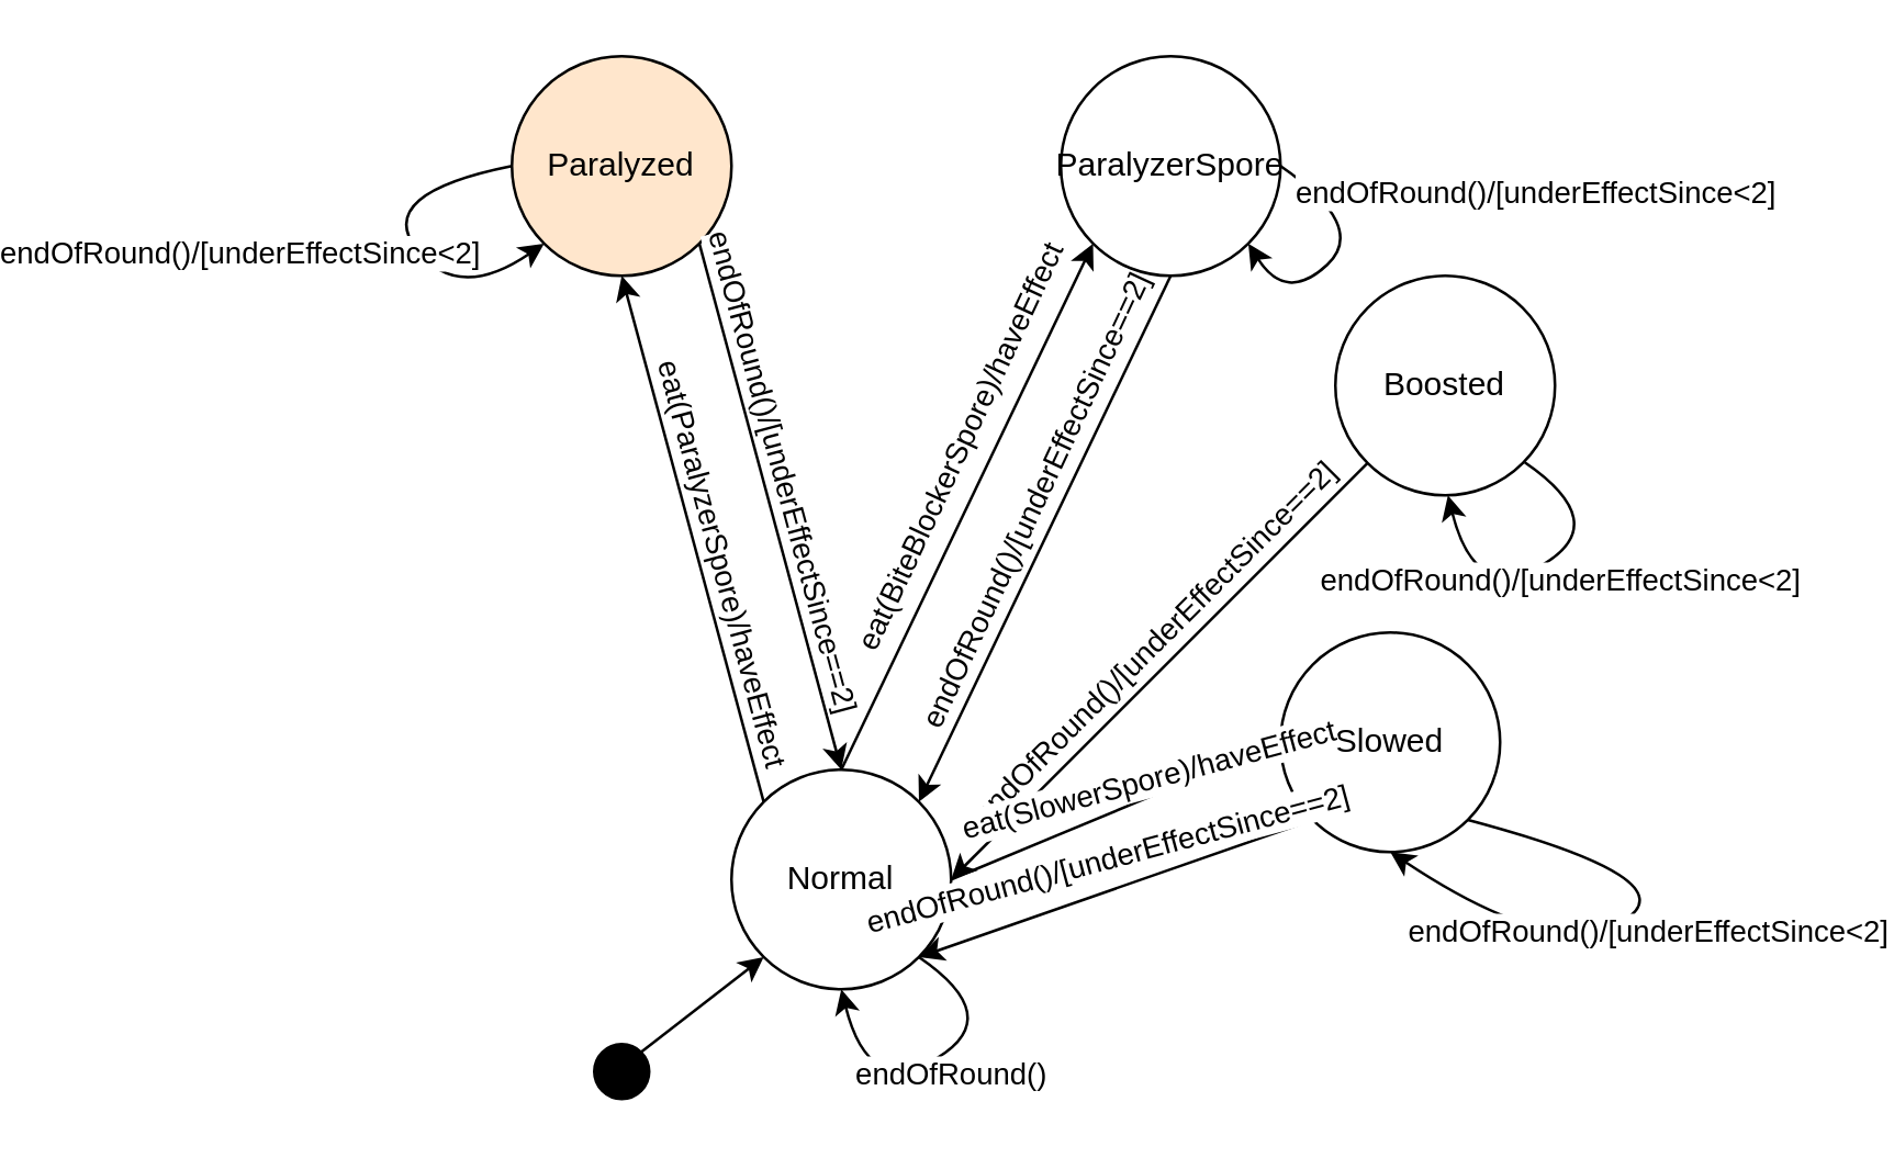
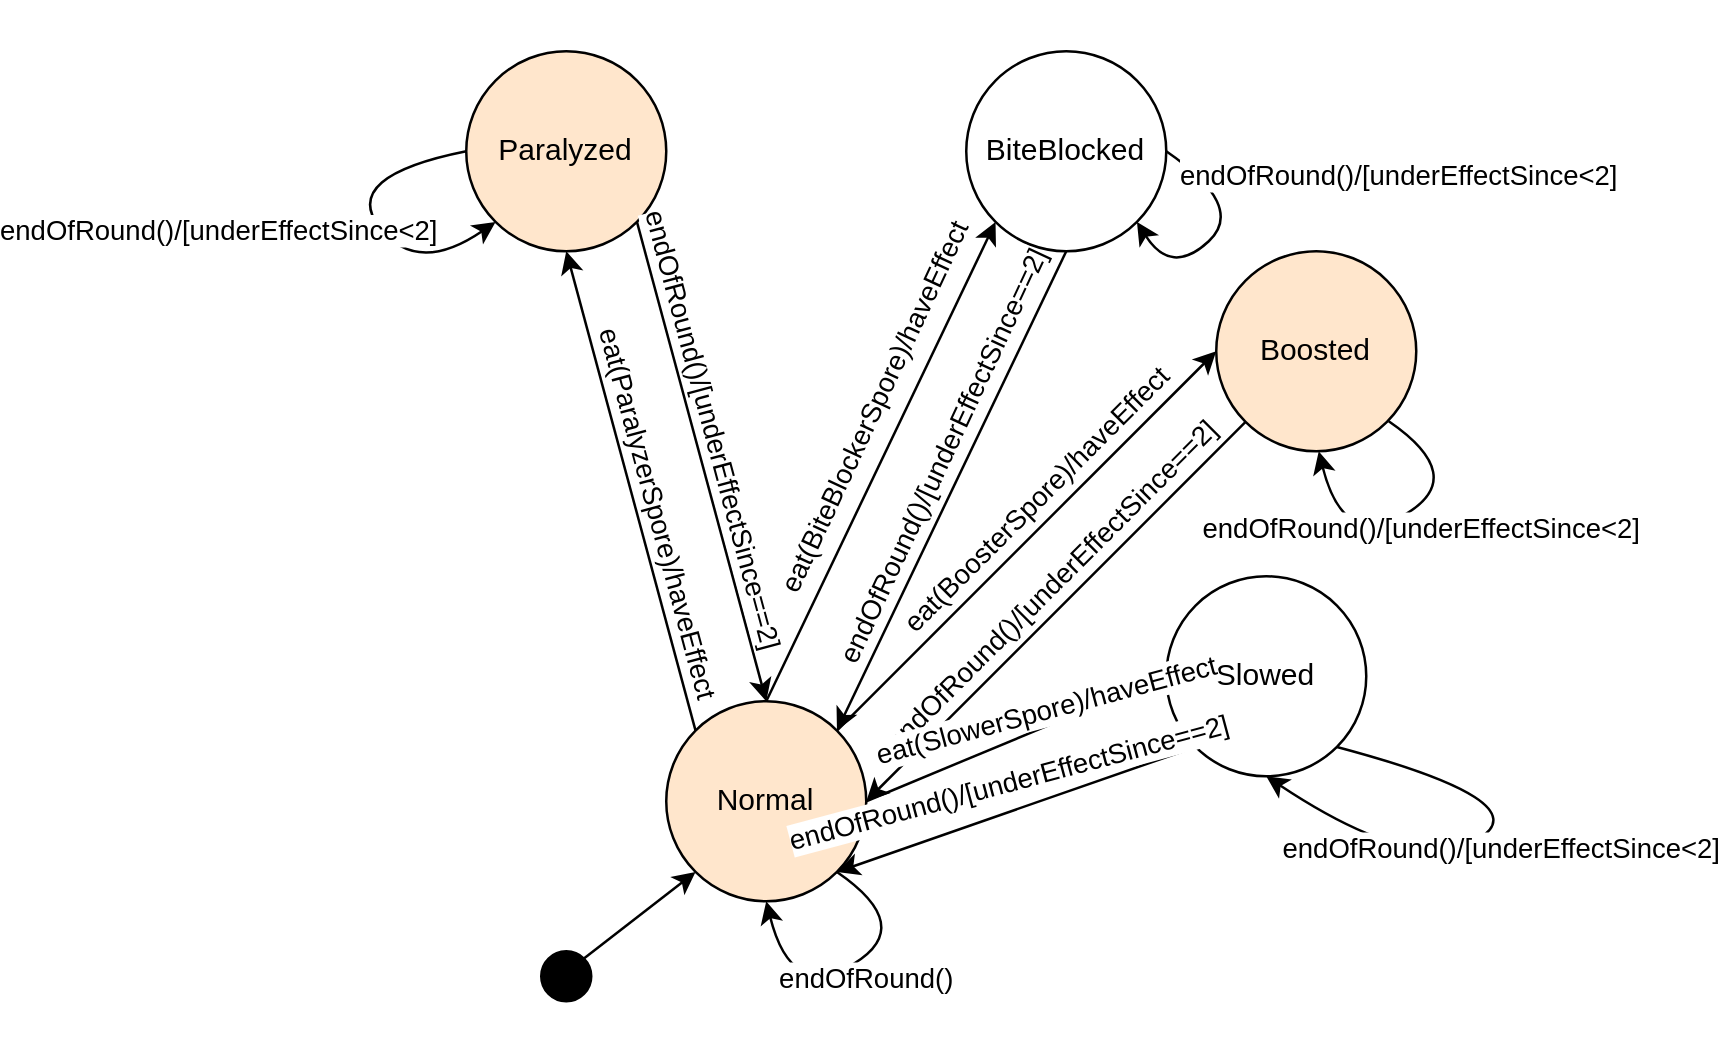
  <mxCell id="0" />
  <mxCell id="1" parent="0" />
  <mxCell id="2" value="" style="ellipse;whiteSpace=wrap;html=1;aspect=fixed;fillColor=#000000;" parent="1" vertex="1"><mxGeometry x="100" y="380" width="20" height="20" as="geometry" /></mxCell>
- <mxCell id="3" value="Normal" style="ellipse;whiteSpace=wrap;html=1;aspect=fixed;" parent="1" vertex="1"><mxGeometry x="150" y="280" width="80" height="80" as="geometry" /></mxCell>
+ <mxCell id="3" value="Normal" style="ellipse;whiteSpace=wrap;html=1;aspect=fixed;fillColor=#ffe6cc;" parent="1" vertex="1"><mxGeometry x="150" y="280" width="80" height="80" as="geometry" /></mxCell>
  <mxCell id="4" value="Paralyzed" style="ellipse;whiteSpace=wrap;html=1;aspect=fixed;fillColor=#ffe6cc;" parent="1" vertex="1"><mxGeometry x="70" width="80" height="80" as="geometry" y="20" /></mxCell>
- <mxCell id="5" value="ParalyzerSpore" style="ellipse;whiteSpace=wrap;html=1;aspect=fixed;" parent="1" vertex="1"><mxGeometry x="270" width="80" height="80" as="geometry" y="20" /></mxCell>
+ <mxCell id="5" value="BiteBlocked" style="ellipse;whiteSpace=wrap;html=1;aspect=fixed;" parent="1" vertex="1"><mxGeometry x="270" width="80" height="80" as="geometry" y="20" /></mxCell>
  <mxCell id="6" value="" style="endArrow=classic;html=1;rounded=0;exitX=1;exitY=0;exitDx=0;exitDy=0;entryX=0;entryY=1;entryDx=0;entryDy=0;" parent="1" source="2" target="3" edge="1"><mxGeometry width="50" height="50" relative="1" as="geometry"><mxPoint x="120" y="390" as="sourcePoint" /><mxPoint x="170" y="340" as="targetPoint" /></mxGeometry></mxCell>
  <mxCell id="7" value="" style="endArrow=classic;html=1;rounded=0;exitX=0;exitY=0;exitDx=0;exitDy=0;entryX=0.5;entryY=1;entryDx=0;entryDy=0;" parent="1" source="3" target="4" edge="1"><mxGeometry width="50" height="50" relative="1" as="geometry"><mxPoint x="120" y="390" as="sourcePoint" /><mxPoint x="170" y="340" as="targetPoint" /></mxGeometry></mxCell>
  <mxCell id="8" value="eat(ParalyzerSpore)/haveEffect" style="edgeLabel;html=1;align=center;verticalAlign=middle;resizable=0;points=[];rotation=75;" parent="7" vertex="1" connectable="0"><mxGeometry x="-0.061" y="-2" relative="1" as="geometry"><mxPoint x="8" y="3" as="offset" /></mxGeometry></mxCell>
  <mxCell id="9" value="" style="endArrow=classic;html=1;rounded=0;exitX=1;exitY=1;exitDx=0;exitDy=0;entryX=0.5;entryY=0;entryDx=0;entryDy=0;" parent="1" source="4" target="3" edge="1"><mxGeometry width="50" height="50" relative="1" as="geometry"><mxPoint x="120" y="390" as="sourcePoint" /><mxPoint x="170" y="340" as="targetPoint" /></mxGeometry></mxCell>
  <mxCell id="10" value="endOfRound()/[underEffectSince==2]" style="edgeLabel;html=1;align=center;verticalAlign=middle;resizable=0;points=[];rotation=75;" parent="9" vertex="1" connectable="0"><mxGeometry x="-0.263" y="4" relative="1" as="geometry"><mxPoint x="8" y="13" as="offset" /></mxGeometry></mxCell>
  <mxCell id="11" value="" style="curved=1;endArrow=classic;html=1;rounded=0;entryX=0.5;entryY=1;entryDx=0;entryDy=0;exitX=1;exitY=1;exitDx=0;exitDy=0;" parent="1" source="3" target="3" edge="1"><mxGeometry width="50" height="50" relative="1" as="geometry"><mxPoint x="230" y="400" as="sourcePoint" /><mxPoint x="170" y="340" as="targetPoint" /><Array as="points"><mxPoint x="250" y="370" /><mxPoint x="200" y="400" /></Array></mxGeometry></mxCell>
  <mxCell id="12" value="endOfRound()" style="edgeLabel;html=1;align=center;verticalAlign=middle;resizable=0;points=[];" parent="11" vertex="1" connectable="0"><mxGeometry x="0.097" relative="1" as="geometry"><mxPoint x="12" y="1" as="offset" /></mxGeometry></mxCell>
  <mxCell id="13" value="" style="endArrow=classic;html=1;rounded=0;exitX=0.5;exitY=0;exitDx=0;exitDy=0;entryX=0;entryY=1;entryDx=0;entryDy=0;" parent="1" source="3" target="5" edge="1"><mxGeometry width="50" height="50" relative="1" as="geometry"><mxPoint x="172" y="302" as="sourcePoint" /><mxPoint x="120" y="110" as="targetPoint" /></mxGeometry></mxCell>
  <mxCell id="14" value="eat(BiteBlockerSpore)/haveEffect" style="edgeLabel;html=1;align=center;verticalAlign=middle;resizable=0;points=[];rotation=-65;" parent="13" vertex="1" connectable="0"><mxGeometry x="-0.061" y="-2" relative="1" as="geometry"><mxPoint x="-2" y="-27" as="offset" /></mxGeometry></mxCell>
  <mxCell id="15" value="" style="endArrow=classic;html=1;rounded=0;exitX=0.5;exitY=1;exitDx=0;exitDy=0;entryX=1;entryY=0;entryDx=0;entryDy=0;" parent="1" source="5" target="3" edge="1"><mxGeometry width="50" height="50" relative="1" as="geometry"><mxPoint x="148" y="98" as="sourcePoint" /><mxPoint x="200" y="290" as="targetPoint" /></mxGeometry></mxCell>
  <mxCell id="16" value="endOfRound()/[underEffectSince==2]" style="edgeLabel;html=1;align=center;verticalAlign=middle;resizable=0;points=[];rotation=-65;" parent="15" vertex="1" connectable="0"><mxGeometry x="-0.263" y="4" relative="1" as="geometry"><mxPoint x="-20" y="11" as="offset" /></mxGeometry></mxCell>
- <mxCell id="17" value="Boosted" style="ellipse;whiteSpace=wrap;html=1;aspect=fixed;" parent="1" vertex="1"><mxGeometry x="370" y="100" width="80" height="80" as="geometry" /></mxCell>
+ <mxCell id="17" value="Boosted" style="ellipse;whiteSpace=wrap;html=1;aspect=fixed;fillColor=#ffe6cc;" parent="1" vertex="1"><mxGeometry x="370" y="100" width="80" height="80" as="geometry" /></mxCell>
+ <mxCell id="18" value="" style="endArrow=classic;html=1;rounded=0;exitX=1;exitY=0;exitDx=0;exitDy=0;entryX=0;entryY=0.5;entryDx=0;entryDy=0;" parent="1" source="3" target="17" edge="1"><mxGeometry width="50" height="50" relative="1" as="geometry"><mxPoint x="172" y="302" as="sourcePoint" /><mxPoint x="120" y="110" as="targetPoint" /></mxGeometry></mxCell>
+ <mxCell id="19" value="eat(BoosterSpore)/haveEffect" style="edgeLabel;html=1;align=center;verticalAlign=middle;resizable=0;points=[];rotation=-45;" parent="18" vertex="1" connectable="0"><mxGeometry x="-0.061" y="-2" relative="1" as="geometry"><mxPoint x="6" y="-22" as="offset" /></mxGeometry></mxCell>
  <mxCell id="20" value="" style="endArrow=classic;html=1;rounded=0;exitX=0;exitY=1;exitDx=0;exitDy=0;" parent="1" source="17" edge="1"><mxGeometry width="50" height="50" relative="1" as="geometry"><mxPoint x="280" y="110" as="sourcePoint" /><mxPoint x="230" y="320" as="targetPoint" /></mxGeometry></mxCell>
  <mxCell id="21" value="endOfRound()/[underEffectSince==2]" style="edgeLabel;html=1;align=center;verticalAlign=middle;resizable=0;points=[];rotation=-45;" parent="20" vertex="1" connectable="0"><mxGeometry x="-0.263" y="4" relative="1" as="geometry"><mxPoint x="-25" y="7" as="offset" /></mxGeometry></mxCell>
  <mxCell id="22" value="Slowed" style="ellipse;whiteSpace=wrap;html=1;aspect=fixed;" parent="1" vertex="1"><mxGeometry x="350" y="230" width="80" height="80" as="geometry" /></mxCell>
  <mxCell id="23" value="" style="endArrow=classic;html=1;rounded=0;exitX=1;exitY=0.5;exitDx=0;exitDy=0;entryX=0;entryY=0.5;entryDx=0;entryDy=0;" parent="1" source="3" target="22" edge="1"><mxGeometry width="50" height="50" relative="1" as="geometry"><mxPoint x="228" y="302" as="sourcePoint" /><mxPoint x="380" y="150" as="targetPoint" /></mxGeometry></mxCell>
  <mxCell id="24" value="eat(SlowerSpore)/haveEffect" style="edgeLabel;html=1;align=center;verticalAlign=middle;resizable=0;points=[];rotation=-15;" parent="23" vertex="1" connectable="0"><mxGeometry x="-0.061" y="-2" relative="1" as="geometry"><mxPoint x="14" y="-15" as="offset" /></mxGeometry></mxCell>
  <mxCell id="25" value="" style="endArrow=classic;html=1;rounded=0;exitX=0;exitY=1;exitDx=0;exitDy=0;entryX=1;entryY=1;entryDx=0;entryDy=0;" parent="1" source="22" target="3" edge="1"><mxGeometry width="50" height="50" relative="1" as="geometry"><mxPoint x="392" y="178" as="sourcePoint" /><mxPoint x="240" y="330" as="targetPoint" /></mxGeometry></mxCell>
  <mxCell id="26" value="endOfRound()/[underEffectSince==2]" style="edgeLabel;html=1;align=center;verticalAlign=middle;resizable=0;points=[];rotation=-15;" parent="25" vertex="1" connectable="0"><mxGeometry x="-0.263" y="4" relative="1" as="geometry"><mxPoint x="-24" y="-8" as="offset" /></mxGeometry></mxCell>
  <mxCell id="27" value="" style="curved=1;endArrow=classic;html=1;rounded=0;entryX=0.5;entryY=1;entryDx=0;entryDy=0;exitX=1;exitY=1;exitDx=0;exitDy=0;" parent="1" source="22" target="22" edge="1"><mxGeometry width="50" height="50" relative="1" as="geometry"><mxPoint x="478" y="290" as="sourcePoint" /><mxPoint x="450" y="302" as="targetPoint" /><Array as="points"><mxPoint x="500" y="320" /><mxPoint x="450" y="350" /></Array></mxGeometry></mxCell>
  <mxCell id="28" value="endOfRound()/[underEffectSince&amp;lt;2]" style="edgeLabel;html=1;align=center;verticalAlign=middle;resizable=0;points=[];" parent="27" vertex="1" connectable="0"><mxGeometry x="0.097" relative="1" as="geometry"><mxPoint x="12" y="1" as="offset" /></mxGeometry></mxCell>
  <mxCell id="29" value="" style="curved=1;endArrow=classic;html=1;rounded=0;entryX=0.5;entryY=1;entryDx=0;entryDy=0;exitX=1;exitY=1;exitDx=0;exitDy=0;" parent="1" edge="1"><mxGeometry width="50" height="50" relative="1" as="geometry"><mxPoint x="439" y="168" as="sourcePoint" /><mxPoint x="411" y="180" as="targetPoint" /><Array as="points"><mxPoint x="471" y="190" /><mxPoint x="421" y="220" /></Array></mxGeometry></mxCell>
  <mxCell id="30" value="endOfRound()/[underEffectSince&amp;lt;2]" style="edgeLabel;html=1;align=center;verticalAlign=middle;resizable=0;points=[];" parent="29" vertex="1" connectable="0"><mxGeometry x="0.097" relative="1" as="geometry"><mxPoint x="12" y="1" as="offset" /></mxGeometry></mxCell>
  <mxCell id="31" value="" style="curved=1;endArrow=classic;html=1;rounded=0;entryX=1;entryY=1;entryDx=0;entryDy=0;exitX=1;exitY=1;exitDx=0;exitDy=0;" parent="1" target="5" edge="1"><mxGeometry width="50" height="50" relative="1" as="geometry"><mxPoint x="350" y="60" as="sourcePoint" /><mxPoint x="371.52" y="87.52" as="targetPoint" /><Array as="points"><mxPoint x="382" y="82" /><mxPoint x="352" y="110" /></Array></mxGeometry></mxCell>
  <mxCell id="32" value="endOfRound()/[underEffectSince&amp;lt;2]" style="edgeLabel;html=1;align=center;verticalAlign=middle;resizable=0;points=[];" parent="31" vertex="1" connectable="0"><mxGeometry x="0.097" relative="1" as="geometry"><mxPoint x="75" y="-26" as="offset" /></mxGeometry></mxCell>
  <mxCell id="33" value="" style="curved=1;endArrow=classic;html=1;rounded=0;entryX=0;entryY=1;entryDx=0;entryDy=0;exitX=0;exitY=0.5;exitDx=0;exitDy=0;" parent="1" source="4" target="4" edge="1"><mxGeometry width="50" height="50" relative="1" as="geometry"><mxPoint x="88" y="50" as="sourcePoint" /><mxPoint x="70" y="78" as="targetPoint" /><Array as="points"><mxPoint x="20" y="70" /><mxPoint x="50" y="110" /></Array></mxGeometry></mxCell>
  <mxCell id="34" value="endOfRound()/[underEffectSince&amp;lt;2]" style="edgeLabel;html=1;align=center;verticalAlign=middle;resizable=0;points=[];" parent="33" vertex="1" connectable="0"><mxGeometry x="0.097" relative="1" as="geometry"><mxPoint x="-65" y="1" as="offset" /></mxGeometry></mxCell>
